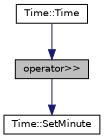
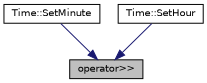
  digraph {
    rankdir=TB
    node [color=black fillcolor=white fontname=Helvetica fontsize=10 shape=record style=filled]
    edge [color=midnightblue fontname=Helvetica fontsize=10 labelfontname=Helvetica labelfontsize=10 style=solid]
    n1 [fillcolor=grey75 fontcolor=black height=0.2 label="operator\>\>" width=0.4]
    n2 [height=0.2 label="Time::SetMinute" width=0.4]
-   n3 [height=0.2 label="Time::Time" width=0.4]
-   n1 -> n2
+   n3 [height=0.2 label="Time::SetHour" width=0.4]
+   n2 -> n1
    n3 -> n1
  }
